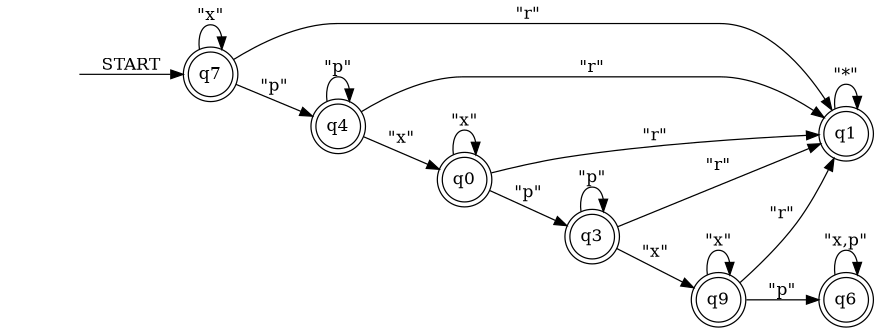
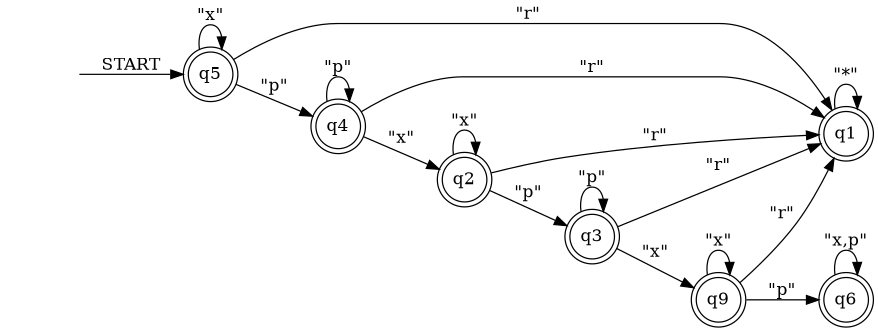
  digraph {
    rankdir=LR
    node [margin=0 shape=doublecircle]
-   q0
+   q0 [label=q2]
    q1
    q3
    n4 [label=q9]
    q6
    q4
-   q5 [label=q7]
+   q5
    start0 [shape=none style=invis margin=""]
    q0 -> q0 [label="\"x\""]
    q0 -> q1 [label="\"r\""]
    q0 -> q3 [label="\"p\""]
    q1 -> q1 [label="\"*\""]
    q3 -> q1 [label="\"r\""]
    q3 -> q3 [label="\"p\""]
    q3 -> n4 [label="\"x\""]
    n4 -> q1 [label="\"r\""]
    n4 -> n4 [label="\"x\""]
    n4 -> q6 [label="\"p\""]
    q6 -> q6 [label="\"x,p\""]
    q4 -> q0 [label="\"x\""]
    q4 -> q1 [label="\"r\""]
    q4 -> q4 [label="\"p\""]
    q5 -> q1 [label="\"r\""]
    q5 -> q4 [label="\"p\""]
    q5 -> q5 [label="\"x\""]
    start0 -> q5 [label=START]
  }
